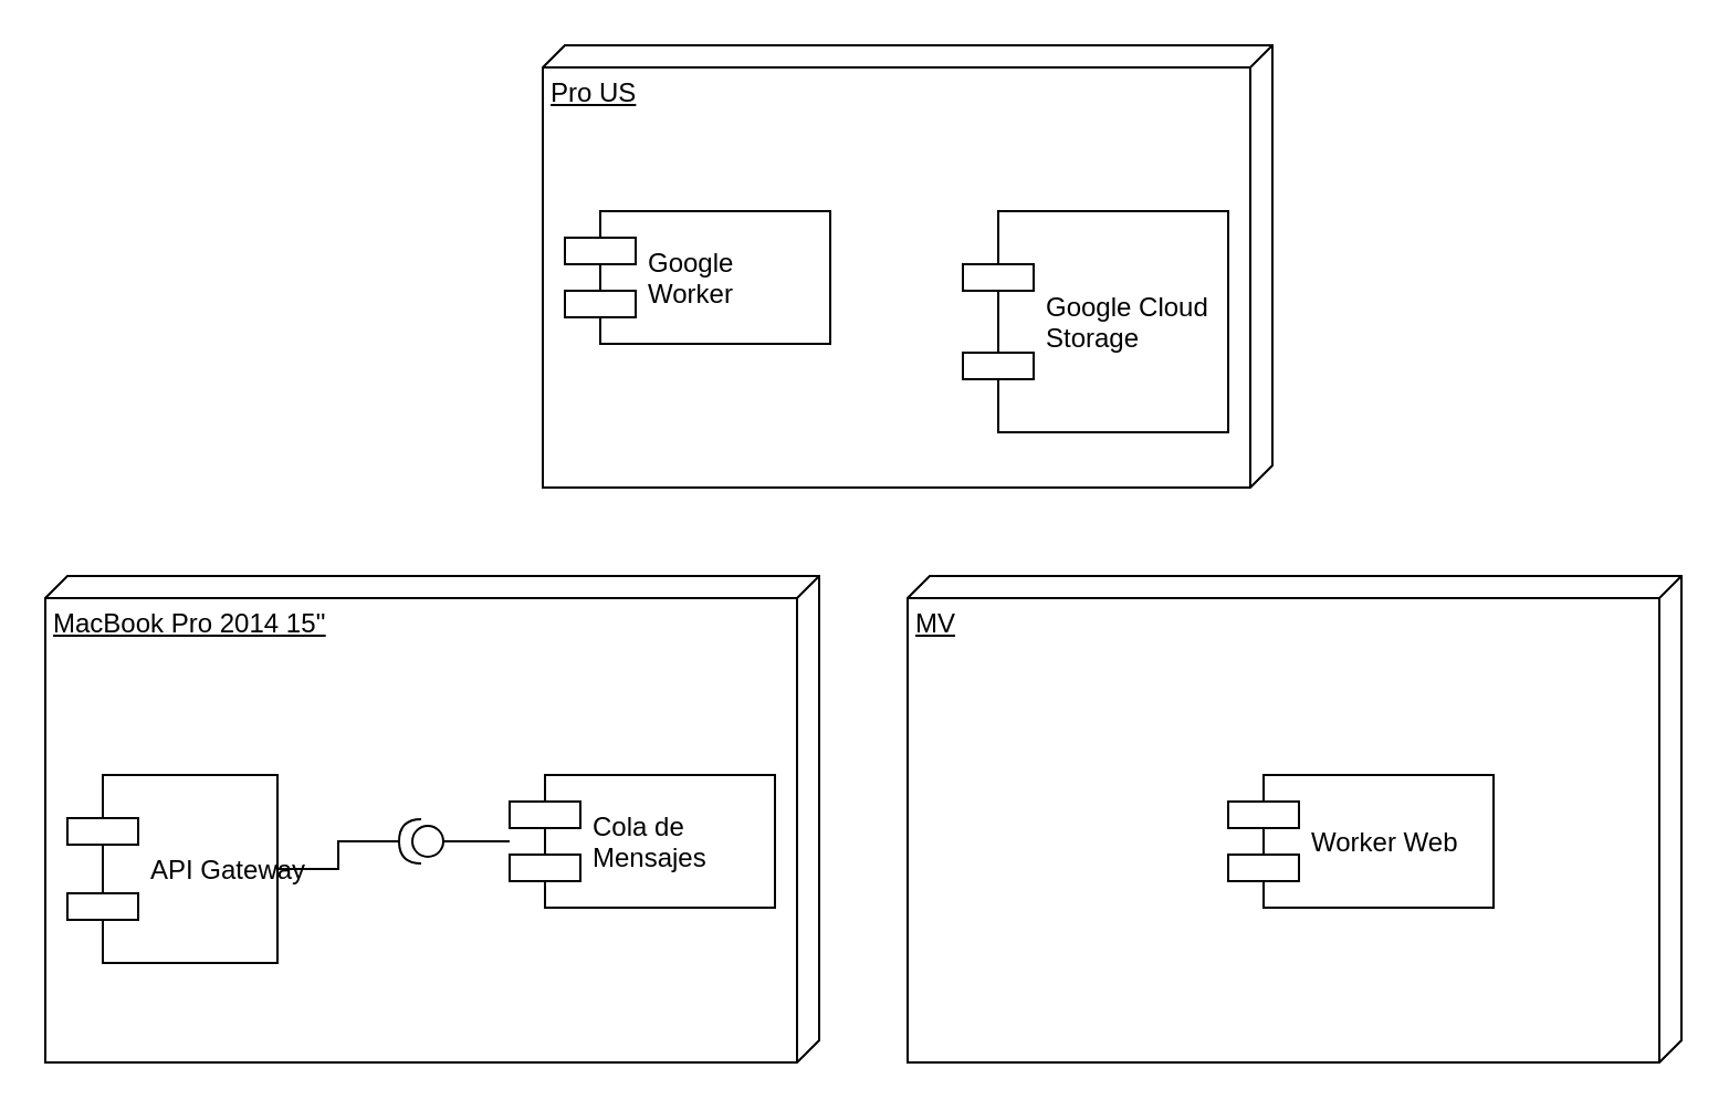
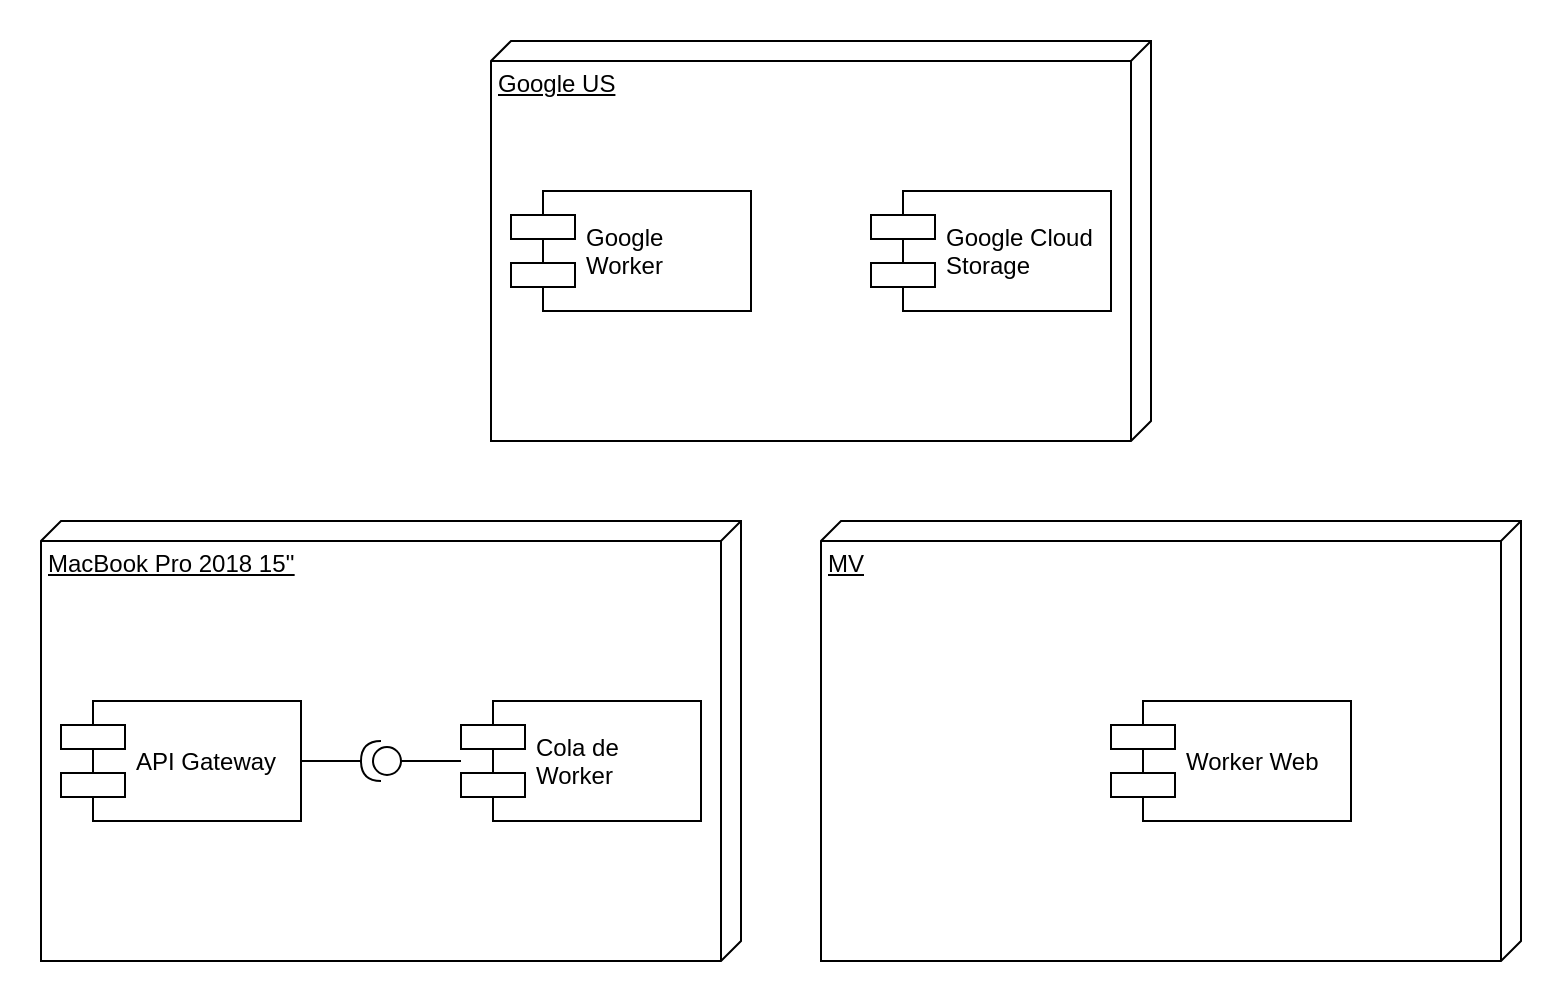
  <mxCell id="0" />
  <mxCell id="1" parent="0" />
- <mxCell id="2" value="Pro US" style="verticalAlign=top;align=left;spacingTop=8;spacingLeft=2;spacingRight=12;shape=cube;size=10;direction=south;fontStyle=4;html=1;" vertex="1" parent="1"><mxGeometry x="245" y="20" width="330" height="200" as="geometry" /></mxCell>
- <mxCell id="3" value="Google Cloud&#10;Storage" style="shape=component;align=left;spacingLeft=36;" vertex="1" parent="1"><mxGeometry x="435" y="95" width="120" height="100" as="geometry" /></mxCell>
+ <mxCell id="2" value="Google US" style="verticalAlign=top;align=left;spacingTop=8;spacingLeft=2;spacingRight=12;shape=cube;size=10;direction=south;fontStyle=4;html=1;" vertex="1" parent="1"><mxGeometry x="245" y="20" width="330" height="200" as="geometry" /></mxCell>
+ <mxCell id="3" value="Google Cloud&#10;Storage" style="shape=component;align=left;spacingLeft=36;" vertex="1" parent="1"><mxGeometry x="435" y="95" width="120" height="60" as="geometry" /></mxCell>
  <mxCell id="4" value="Google&#10;Worker" style="shape=component;align=left;spacingLeft=36;" vertex="1" parent="1"><mxGeometry x="255" y="95" width="120" height="60" as="geometry" /></mxCell>
- <mxCell id="5" value="MacBook Pro 2014 15''" style="verticalAlign=top;align=left;spacingTop=8;spacingLeft=2;spacingRight=12;shape=cube;size=10;direction=south;fontStyle=4;html=1;" vertex="1" parent="1"><mxGeometry x="20" y="260" width="350" height="220" as="geometry" /></mxCell>
- <mxCell id="6" value="Cola de &#10;Mensajes" style="shape=component;align=left;spacingLeft=36;" vertex="1" parent="1"><mxGeometry x="230" y="350" width="120" height="60" as="geometry" /></mxCell>
- <mxCell id="7" value="API Gateway" style="shape=component;align=left;spacingLeft=36;" vertex="1" parent="1"><mxGeometry x="30" y="350" width="95" height="85" as="geometry" /></mxCell>
+ <mxCell id="5" value="MacBook Pro 2018 15''" style="verticalAlign=top;align=left;spacingTop=8;spacingLeft=2;spacingRight=12;shape=cube;size=10;direction=south;fontStyle=4;html=1;" vertex="1" parent="1"><mxGeometry x="20" y="260" width="350" height="220" as="geometry" /></mxCell>
+ <mxCell id="6" value="Cola de &#10;Worker" style="shape=component;align=left;spacingLeft=36;" vertex="1" parent="1"><mxGeometry x="230" y="350" width="120" height="60" as="geometry" /></mxCell>
+ <mxCell id="7" value="API Gateway" style="shape=component;align=left;spacingLeft=36;" vertex="1" parent="1"><mxGeometry x="30" y="350" width="120" height="60" as="geometry" /></mxCell>
  <mxCell id="8" style="edgeStyle=orthogonalEdgeStyle;rounded=0;orthogonalLoop=1;jettySize=auto;html=1;exitX=1;exitY=0.5;exitDx=0;exitDy=0;exitPerimeter=0;entryX=1;entryY=0.5;entryDx=0;entryDy=0;endArrow=none;endFill=0;" edge="1" parent="1" source="10" target="7"><mxGeometry relative="1" as="geometry" /></mxCell>
  <mxCell id="9" style="edgeStyle=orthogonalEdgeStyle;rounded=0;orthogonalLoop=1;jettySize=auto;html=1;exitX=0;exitY=0.5;exitDx=0;exitDy=0;exitPerimeter=0;endArrow=none;endFill=0;" edge="1" parent="1" source="10" target="6"><mxGeometry relative="1" as="geometry" /></mxCell>
  <mxCell id="10" value="" style="shape=providedRequiredInterface;html=1;verticalLabelPosition=bottom;rotation=180;" vertex="1" parent="1"><mxGeometry x="180" y="370" width="20" height="20" as="geometry" /></mxCell>
  <mxCell id="11" value="MV" style="verticalAlign=top;align=left;spacingTop=8;spacingLeft=2;spacingRight=12;shape=cube;size=10;direction=south;fontStyle=4;html=1;" vertex="1" parent="1"><mxGeometry x="410" y="260" width="350" height="220" as="geometry" /></mxCell>
  <mxCell id="12" value="Worker Web" style="shape=component;align=left;spacingLeft=36;" vertex="1" parent="1"><mxGeometry x="555" y="350" width="120" height="60" as="geometry" /></mxCell>
